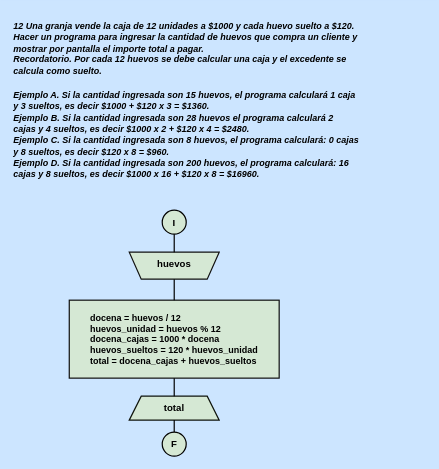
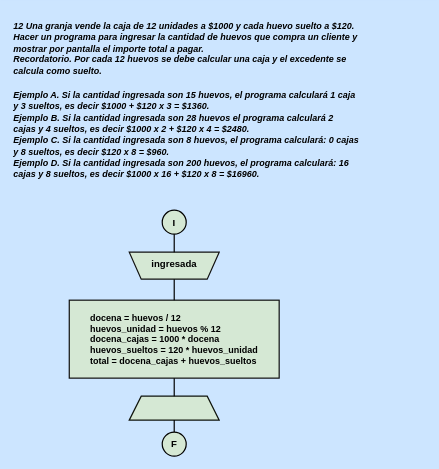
  <mxCell id="0" />
  <mxCell id="1" parent="0" />
  <mxCell id="2" value="&lt;p style=&quot;line-height: 70%;&quot;&gt;&lt;span style=&quot;font-size: 15px;&quot;&gt;&lt;font style=&quot;&quot; color=&quot;#000000&quot;&gt;&lt;b&gt;&lt;i&gt;12 Una granja vende la caja de 12 unidades a $1000 y cada huevo suelto a $120.&lt;br&gt;&lt;br&gt;Hacer un programa para ingresar la cantidad de huevos que compra un cliente y&lt;br&gt;&lt;br&gt;mostrar por pantalla el importe total a pagar.&lt;br&gt;&lt;br&gt;Recordatorio. Por cada 12 huevos se debe calcular una caja y el excedente se&lt;br&gt;&lt;br&gt;calcula como suelto.&lt;/i&gt;&lt;/b&gt;&lt;/font&gt;&lt;/span&gt;&lt;/p&gt;&lt;p style=&quot;line-height: 70%;&quot;&gt;&lt;span style=&quot;font-size: 15px;&quot;&gt;&lt;font style=&quot;&quot; color=&quot;#000000&quot;&gt;&lt;b&gt;&lt;i&gt;&lt;br&gt;&lt;br&gt;Ejemplo A. Si la cantidad ingresada son 15 huevos, el programa calculará 1 caja&lt;br&gt;&lt;br&gt;y 3 sueltos, es decir $1000 + $120 x 3 = $1360.&lt;br&gt;&lt;br&gt;Ejemplo B. Si la cantidad ingresada son 28 huevos el programa calculará 2&lt;br&gt;&lt;br&gt;cajas y 4 sueltos, es decir $1000 x 2 + $120 x 4 = $2480.&lt;br&gt;&lt;br&gt;Ejemplo C. Si la cantidad ingresada son 8 huevos, el programa calculará: 0 cajas&lt;br&gt;&lt;br&gt;y 8 sueltos, es decir $120 x 8 = $960.&lt;br&gt;&lt;br&gt;Ejemplo D. Si la cantidad ingresada son 200 huevos, el programa calculará: 16&lt;br&gt;&lt;br&gt;cajas y 8 sueltos, es decir $1000 x 16 + $120 x 8 = $16960.&lt;/i&gt;&lt;/b&gt;&lt;/font&gt;&lt;/span&gt;&lt;/p&gt;" style="text;whiteSpace=wrap;html=1;" vertex="1" parent="1"><mxGeometry x="20" width="690" height="300" as="geometry" y="20" /></mxCell>
  <mxCell id="3" value="" style="group" vertex="1" connectable="0" parent="1"><mxGeometry x="115" y="350" width="350" height="410" as="geometry" /></mxCell>
  <mxCell id="4" value="" style="strokeWidth=2;html=1;shape=mxgraph.flowchart.start_2;whiteSpace=wrap;rounded=0;labelBackgroundColor=none;strokeColor=#000000;align=center;verticalAlign=middle;fontFamily=Helvetica;fontSize=12;fontColor=default;fillColor=#d5e8d4;aspect=fixed;" vertex="1" parent="3"><mxGeometry x="155" width="40" height="40" as="geometry" /></mxCell>
  <mxCell id="5" value="" style="shape=trapezoid;perimeter=trapezoidPerimeter;whiteSpace=wrap;html=1;fixedSize=1;rounded=0;labelBackgroundColor=none;strokeColor=#121211;strokeWidth=2;align=center;verticalAlign=middle;fontFamily=Helvetica;fontSize=12;fontColor=default;fillColor=#d5e8d4;direction=west;container=1;aspect=fixed;" vertex="1" parent="3"><mxGeometry x="100" y="70" width="150" height="45" as="geometry"><mxRectangle x="-1020" y="-650" width="50" height="40" as="alternateBounds" /></mxGeometry></mxCell>
- <mxCell id="6" value="&lt;font color=&quot;#000000&quot;&gt;&lt;span style=&quot;font-size: 16px;&quot;&gt;&lt;b&gt;huevos&lt;/b&gt;&lt;/span&gt;&lt;/font&gt;" style="text;strokeColor=none;align=center;fillColor=none;html=1;verticalAlign=middle;whiteSpace=wrap;rounded=0;aspect=fixed;" vertex="1" parent="5"><mxGeometry x="5" y="-5" width="140" height="50" as="geometry" /></mxCell>
+ <mxCell id="6" value="&lt;font color=&quot;#000000&quot;&gt;&lt;span style=&quot;font-size: 16px;&quot;&gt;&lt;b&gt;ingresada&lt;/b&gt;&lt;/span&gt;&lt;/font&gt;" style="text;strokeColor=none;align=center;fillColor=none;html=1;verticalAlign=middle;whiteSpace=wrap;rounded=0;aspect=fixed;" vertex="1" parent="5"><mxGeometry x="5" y="-5" width="140" height="50" as="geometry" /></mxCell>
  <mxCell id="7" value="" style="line;strokeWidth=2;direction=south;html=1;hachureGap=4;strokeColor=#000000;aspect=fixed;" vertex="1" parent="5"><mxGeometry x="70" y="-30" width="10" height="30" as="geometry" /></mxCell>
  <mxCell id="8" value="" style="shape=trapezoid;perimeter=trapezoidPerimeter;whiteSpace=wrap;html=1;fixedSize=1;rounded=0;labelBackgroundColor=none;strokeColor=#0F140C;strokeWidth=2;align=center;verticalAlign=middle;fontFamily=Helvetica;fontSize=12;fontColor=default;fillColor=#d5e8d4;aspect=fixed;" vertex="1" parent="3"><mxGeometry x="100" y="310" width="150" height="40" as="geometry" /></mxCell>
  <mxCell id="9" value="" style="rounded=0;whiteSpace=wrap;html=1;labelBackgroundColor=none;strokeColor=#0f100e;strokeWidth=2;align=center;verticalAlign=middle;fontFamily=Helvetica;fontSize=12;fontColor=default;fillColor=#d5e8d4;aspect=fixed;" vertex="1" parent="3"><mxGeometry y="150" width="350" height="130" as="geometry" /></mxCell>
  <mxCell id="10" value="&lt;b&gt;&lt;font style=&quot;font-size: 16px;&quot; color=&quot;#000000&quot;&gt;I&lt;/font&gt;&lt;/b&gt;" style="text;strokeColor=none;align=center;fillColor=none;html=1;verticalAlign=middle;whiteSpace=wrap;rounded=0;aspect=fixed;" vertex="1" parent="3"><mxGeometry x="145" y="5" width="60" height="30" as="geometry" /></mxCell>
  <mxCell id="11" value="" style="group;aspect=fixed;" vertex="1" connectable="0" parent="3"><mxGeometry x="145" y="370" width="60" height="40" as="geometry" /></mxCell>
  <mxCell id="12" value="" style="strokeWidth=2;html=1;shape=mxgraph.flowchart.start_2;whiteSpace=wrap;rounded=0;labelBackgroundColor=none;strokeColor=#000000;align=center;verticalAlign=middle;fontFamily=Helvetica;fontSize=12;fontColor=default;fillColor=#d5e8d4;aspect=fixed;" vertex="1" parent="11"><mxGeometry x="10" width="40" height="40" as="geometry" /></mxCell>
  <mxCell id="13" value="&lt;b&gt;&lt;font color=&quot;#000000&quot; style=&quot;font-size: 16px;&quot;&gt;F&lt;/font&gt;&lt;/b&gt;" style="text;strokeColor=none;align=center;fillColor=none;html=1;verticalAlign=middle;whiteSpace=wrap;rounded=0;aspect=fixed;" vertex="1" parent="11"><mxGeometry y="5" width="60" height="30" as="geometry" /></mxCell>
  <mxCell id="14" value="&lt;div style=&quot;text-align: left;&quot;&gt;&lt;b style=&quot;font-size: 15px; color: rgb(0, 0, 0); background-color: initial;&quot;&gt;docena = huevos / 12&lt;/b&gt;&lt;/div&gt;&lt;font color=&quot;#000000&quot;&gt;&lt;div style=&quot;text-align: left;&quot;&gt;&lt;b style=&quot;font-size: 15px; background-color: initial;&quot;&gt;huevos_unidad = huevos % 12&lt;/b&gt;&lt;/div&gt;&lt;span style=&quot;font-size: 15px;&quot;&gt;&lt;div style=&quot;text-align: left;&quot;&gt;&lt;b style=&quot;background-color: initial;&quot;&gt;docena_cajas = 1000 * docena&lt;/b&gt;&lt;/div&gt;&lt;b&gt;&lt;div style=&quot;text-align: left;&quot;&gt;&lt;b style=&quot;background-color: initial;&quot;&gt;huevos_sueltos = 120 * huevos_unidad&lt;/b&gt;&lt;/div&gt;&lt;div style=&quot;text-align: left;&quot;&gt;&lt;b style=&quot;background-color: initial;&quot;&gt;total = docena_cajas + huevos_sueltos&lt;/b&gt;&lt;/div&gt;&lt;/b&gt;&lt;/span&gt;&lt;/font&gt;" style="text;strokeColor=none;align=center;fillColor=none;html=1;verticalAlign=middle;whiteSpace=wrap;rounded=0;aspect=fixed;" vertex="1" parent="3"><mxGeometry x="10" y="155" width="330" height="120" as="geometry" /></mxCell>
- <mxCell id="15" value="&lt;b&gt;&lt;font color=&quot;#000000&quot; style=&quot;font-size: 16px;&quot;&gt;total&lt;/font&gt;&lt;/b&gt;" style="text;strokeColor=none;align=center;fillColor=none;html=1;verticalAlign=middle;whiteSpace=wrap;rounded=0;aspect=fixed;" vertex="1" parent="3"><mxGeometry x="130" y="315" width="90" height="30" as="geometry" /></mxCell>
  <mxCell id="16" value="" style="line;strokeWidth=2;direction=south;html=1;hachureGap=4;strokeColor=#000000;aspect=fixed;" vertex="1" parent="3"><mxGeometry x="170" y="280" width="10" height="30" as="geometry" /></mxCell>
  <mxCell id="17" value="" style="line;strokeWidth=2;direction=south;html=1;hachureGap=4;strokeColor=#000000;aspect=fixed;" vertex="1" parent="3"><mxGeometry x="170" y="350" width="10" height="20" as="geometry" /></mxCell>
  <mxCell id="18" value="" style="line;strokeWidth=2;direction=south;html=1;hachureGap=4;strokeColor=#000000;aspect=fixed;" vertex="1" parent="3"><mxGeometry x="170" y="115" width="10" height="35" as="geometry" /></mxCell>
